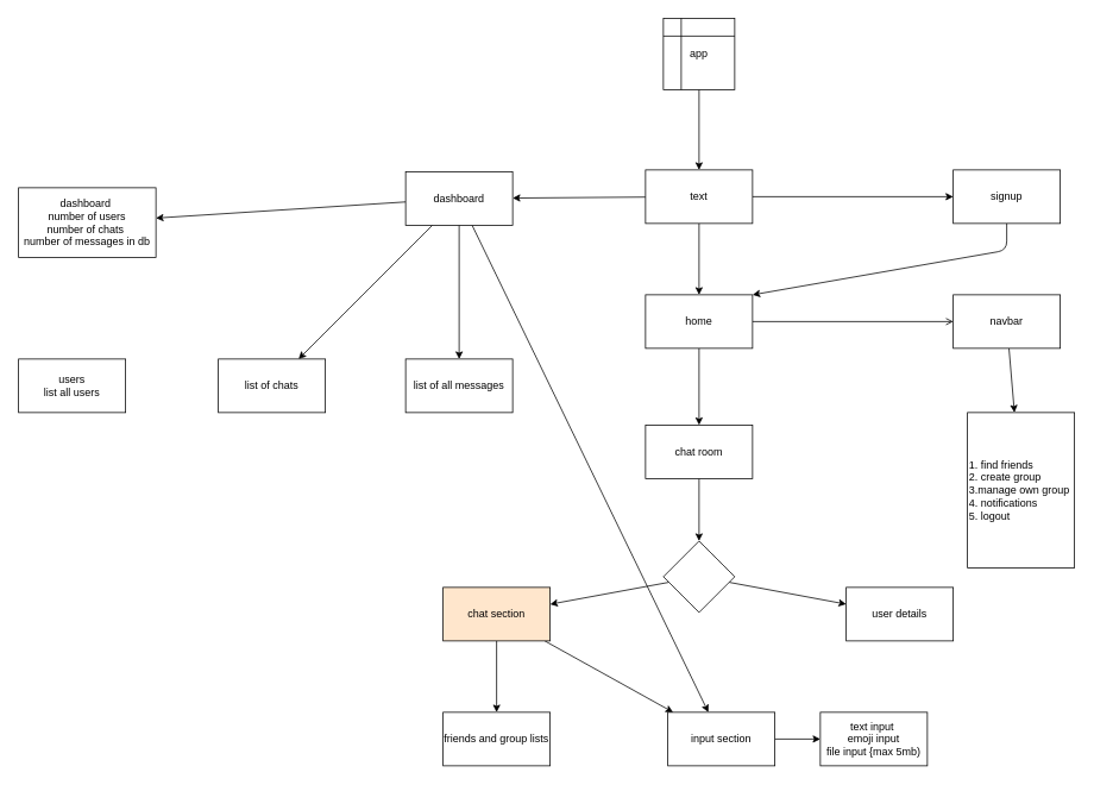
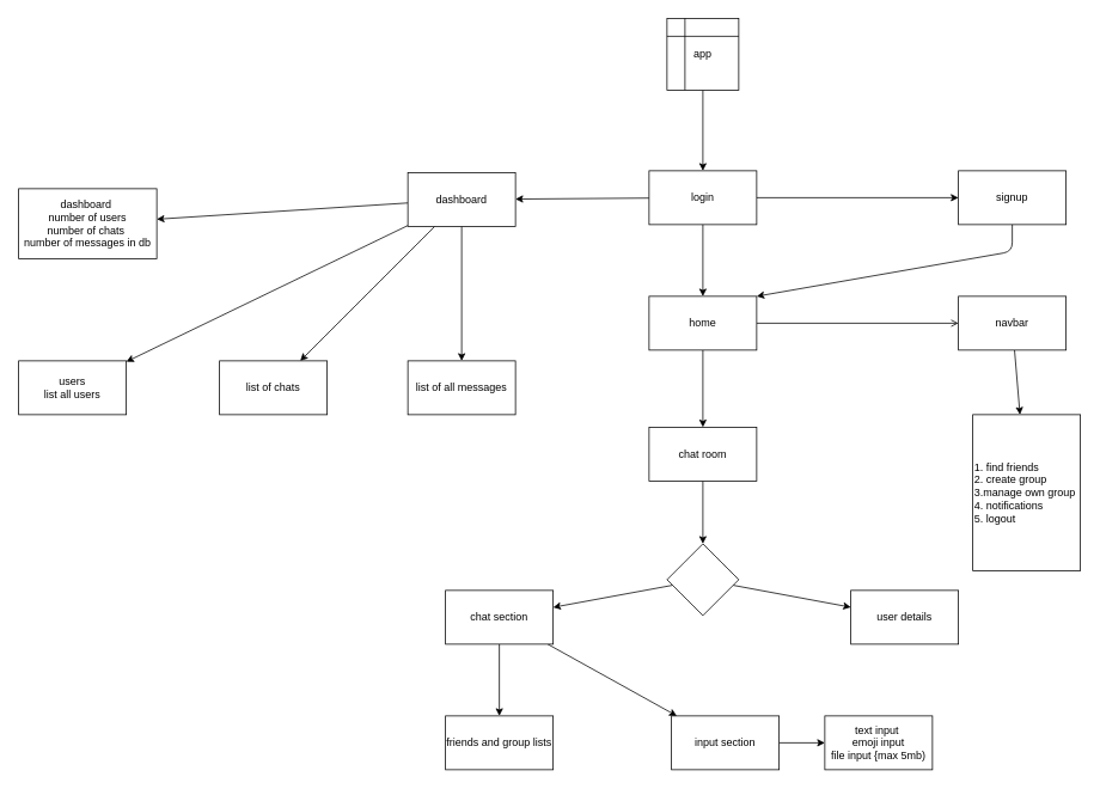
  <mxCell id="0" />
  <mxCell id="1" parent="0" />
  <mxCell id="2" value="" style="edgeStyle=none;html=1;" edge="1" parent="1" source="3" target="7"><mxGeometry relative="1" as="geometry" /></mxCell>
  <mxCell id="3" value="app" style="shape=internalStorage;whiteSpace=wrap;html=1;backgroundOutline=1;" vertex="1" parent="1"><mxGeometry x="743" y="20" width="80" height="80" as="geometry" /></mxCell>
  <mxCell id="4" value="" style="edgeStyle=none;html=1;" edge="1" parent="1" source="7" target="12"><mxGeometry relative="1" as="geometry" /></mxCell>
  <mxCell id="5" value="" style="edgeStyle=none;html=1;" edge="1" parent="1" source="7" target="14"><mxGeometry relative="1" as="geometry" /></mxCell>
  <mxCell id="6" value="" style="edgeStyle=none;html=1;" edge="1" parent="1" source="7" target="17"><mxGeometry relative="1" as="geometry" /></mxCell>
- <mxCell id="7" value="text&lt;br&gt;" style="whiteSpace=wrap;html=1;" vertex="1" parent="1"><mxGeometry x="723" y="190" width="120" height="60" as="geometry" /></mxCell>
+ <mxCell id="7" value="login&lt;br&gt;" style="whiteSpace=wrap;html=1;" vertex="1" parent="1"><mxGeometry x="723" y="190" width="120" height="60" as="geometry" /></mxCell>
  <mxCell id="8" value="" style="edgeStyle=none;html=1;" edge="1" parent="1" source="12" target="35"><mxGeometry relative="1" as="geometry" /></mxCell>
- <mxCell id="9" value="" style="edgeStyle=none;html=1;" edge="1" parent="1" source="12" target="33"><mxGeometry relative="1" as="geometry" /></mxCell>
+ <mxCell id="9" value="" style="edgeStyle=none;html=1;" edge="1" parent="1" source="12" target="36"><mxGeometry relative="1" as="geometry" /></mxCell>
  <mxCell id="10" value="" style="edgeStyle=none;html=1;" edge="1" parent="1" source="12" target="37"><mxGeometry relative="1" as="geometry" /></mxCell>
  <mxCell id="11" value="" style="edgeStyle=none;html=1;" edge="1" parent="1" source="12" target="38"><mxGeometry relative="1" as="geometry" /></mxCell>
  <mxCell id="12" value="dashboard&lt;br&gt;" style="whiteSpace=wrap;html=1;" vertex="1" parent="1"><mxGeometry x="454" y="192" width="120" height="60" as="geometry" /></mxCell>
  <mxCell id="13" style="edgeStyle=none;html=1;entryX=1;entryY=0;entryDx=0;entryDy=0;" edge="1" parent="1" source="14" target="17"><mxGeometry relative="1" as="geometry"><Array as="points"><mxPoint x="1128" y="280" /></Array></mxGeometry></mxCell>
  <mxCell id="14" value="signup" style="whiteSpace=wrap;html=1;" vertex="1" parent="1"><mxGeometry x="1068" y="190" width="120" height="60" as="geometry" /></mxCell>
  <mxCell id="15" value="" style="edgeStyle=none;html=1;" edge="1" parent="1" source="17" target="19"><mxGeometry relative="1" as="geometry" /></mxCell>
  <mxCell id="16" value="" style="edgeStyle=none;html=1;endArrow=open;" edge="1" parent="1" source="17" target="21"><mxGeometry relative="1" as="geometry" /></mxCell>
  <mxCell id="17" value="home&lt;br&gt;" style="whiteSpace=wrap;html=1;" vertex="1" parent="1"><mxGeometry x="723" y="330" width="120" height="60" as="geometry" /></mxCell>
  <mxCell id="18" value="" style="edgeStyle=none;html=1;" edge="1" parent="1" source="19" target="25"><mxGeometry relative="1" as="geometry" /></mxCell>
  <mxCell id="19" value="chat room" style="whiteSpace=wrap;html=1;" vertex="1" parent="1"><mxGeometry x="723" y="476" width="120" height="60" as="geometry" /></mxCell>
  <mxCell id="20" value="" style="edgeStyle=none;html=1;" edge="1" parent="1" source="21" target="22"><mxGeometry relative="1" as="geometry" /></mxCell>
  <mxCell id="21" value="navbar" style="whiteSpace=wrap;html=1;" vertex="1" parent="1"><mxGeometry x="1068" y="330" width="120" height="60" as="geometry" /></mxCell>
  <mxCell id="22" value="1. find friends&lt;br&gt;2. create group&lt;br&gt;3.manage own group&lt;br&gt;&lt;div style=&quot;&quot;&gt;&lt;span style=&quot;background-color: initial;&quot;&gt;4. notifications&amp;nbsp;&lt;/span&gt;&lt;/div&gt;&lt;div style=&quot;&quot;&gt;&lt;span style=&quot;background-color: initial;&quot;&gt;5. logout&lt;/span&gt;&lt;/div&gt;" style="whiteSpace=wrap;html=1;align=left;" vertex="1" parent="1"><mxGeometry x="1084" y="462" width="120" height="174" as="geometry" /></mxCell>
  <mxCell id="23" value="" style="edgeStyle=none;html=1;" edge="1" parent="1" source="25" target="29"><mxGeometry relative="1" as="geometry" /></mxCell>
  <mxCell id="24" value="" style="edgeStyle=none;html=1;" edge="1" parent="1" source="25" target="30"><mxGeometry relative="1" as="geometry" /></mxCell>
  <mxCell id="25" value="" style="rhombus;whiteSpace=wrap;html=1;" vertex="1" parent="1"><mxGeometry x="743" y="606" width="80" height="80" as="geometry" /></mxCell>
  <mxCell id="26" value="" style="edgeStyle=none;html=1;" edge="1" parent="1" source="29" target="31"><mxGeometry relative="1" as="geometry" /></mxCell>
  <mxCell id="27" style="edgeStyle=none;html=1;exitX=1;exitY=1;exitDx=0;exitDy=0;" edge="1" parent="1" source="29"><mxGeometry relative="1" as="geometry"><mxPoint x="616" y="718.286" as="targetPoint" /></mxGeometry></mxCell>
  <mxCell id="28" value="" style="edgeStyle=none;html=1;" edge="1" parent="1" source="29" target="33"><mxGeometry relative="1" as="geometry" /></mxCell>
- <mxCell id="29" value="chat section" style="whiteSpace=wrap;html=1;fillColor=#ffe6cc;" vertex="1" parent="1"><mxGeometry x="496" y="658" width="120" height="60" as="geometry" /></mxCell>
+ <mxCell id="29" value="chat section" style="whiteSpace=wrap;html=1;" vertex="1" parent="1"><mxGeometry x="496" y="658" width="120" height="60" as="geometry" /></mxCell>
  <mxCell id="30" value="user details" style="whiteSpace=wrap;html=1;" vertex="1" parent="1"><mxGeometry x="948" y="658" width="120" height="60" as="geometry" /></mxCell>
  <mxCell id="31" value="friends and group lists" style="whiteSpace=wrap;html=1;" vertex="1" parent="1"><mxGeometry x="496" y="798" width="120" height="60" as="geometry" /></mxCell>
  <mxCell id="32" style="edgeStyle=none;html=1;entryX=0;entryY=0.5;entryDx=0;entryDy=0;" edge="1" parent="1" source="33" target="34"><mxGeometry relative="1" as="geometry" /></mxCell>
  <mxCell id="33" value="input section" style="whiteSpace=wrap;html=1;" vertex="1" parent="1"><mxGeometry x="748" y="798" width="120" height="60" as="geometry" /></mxCell>
  <mxCell id="34" value="text input&amp;nbsp;&lt;br&gt;emoji input&lt;br&gt;file input {max 5mb)" style="whiteSpace=wrap;html=1;" vertex="1" parent="1"><mxGeometry x="919" y="798" width="120" height="60" as="geometry" /></mxCell>
  <mxCell id="35" value="dashboard&amp;nbsp;&lt;br&gt;number of users&lt;br&gt;number of chats&amp;nbsp;&lt;br&gt;number of messages in db&lt;br&gt;" style="whiteSpace=wrap;html=1;" vertex="1" parent="1"><mxGeometry x="20" y="210" width="154" height="78" as="geometry" /></mxCell>
  <mxCell id="36" value="users&lt;br&gt;list all users" style="whiteSpace=wrap;html=1;" vertex="1" parent="1"><mxGeometry x="20" y="402" width="120" height="60" as="geometry" /></mxCell>
  <mxCell id="37" value="list of chats" style="whiteSpace=wrap;html=1;" vertex="1" parent="1"><mxGeometry x="244" y="402" width="120" height="60" as="geometry" /></mxCell>
  <mxCell id="38" value="list of all messages" style="whiteSpace=wrap;html=1;" vertex="1" parent="1"><mxGeometry x="454" y="402" width="120" height="60" as="geometry" /></mxCell>
